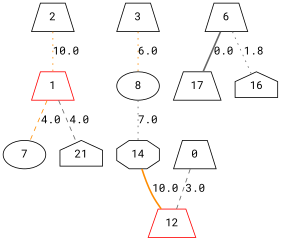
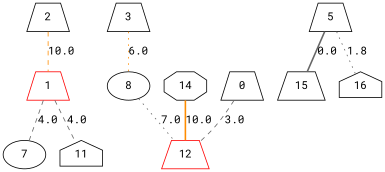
  graph {
    fontname="Roboto Mono"
    node [fontname="Roboto Mono" shape=trapezium]
    edge [color=gray40 fontname="Roboto Mono" style=dotted]
    1 [color=red]
    7 [shape=ellipse]
-   11 [shape=house label=21]
+   11 [shape=house]
    12 [color=red]
    2
    8 [shape=ellipse]
    3
    14 [shape=octagon]
-   6
-   15 [label=17]
+   6 [label=5]
+   15
    16 [shape=house]
    0
-   1 -- 7 [color=darkorange label=4.0 style=dashed]
+   1 -- 7 [label=4.0 style=dashed]
    1 -- 11 [label=4.0 style=dashed]
-   2 -- 1 [color=darkorange label=10.0]
-   8 -- 14 [label=7.0]
+   2 -- 1 [color=darkorange label=10.0 style=dashed]
+   8 -- 12 [label=7.0]
    3 -- 8 [color=darkorange label=6.0]
    14 -- 12 [color=darkorange label=10.0 style=bold]
    6 -- 15 [label=0.0 style=bold]
    6 -- 16 [label=1.8]
    0 -- 12 [label=3.0 style=dashed]
  }
